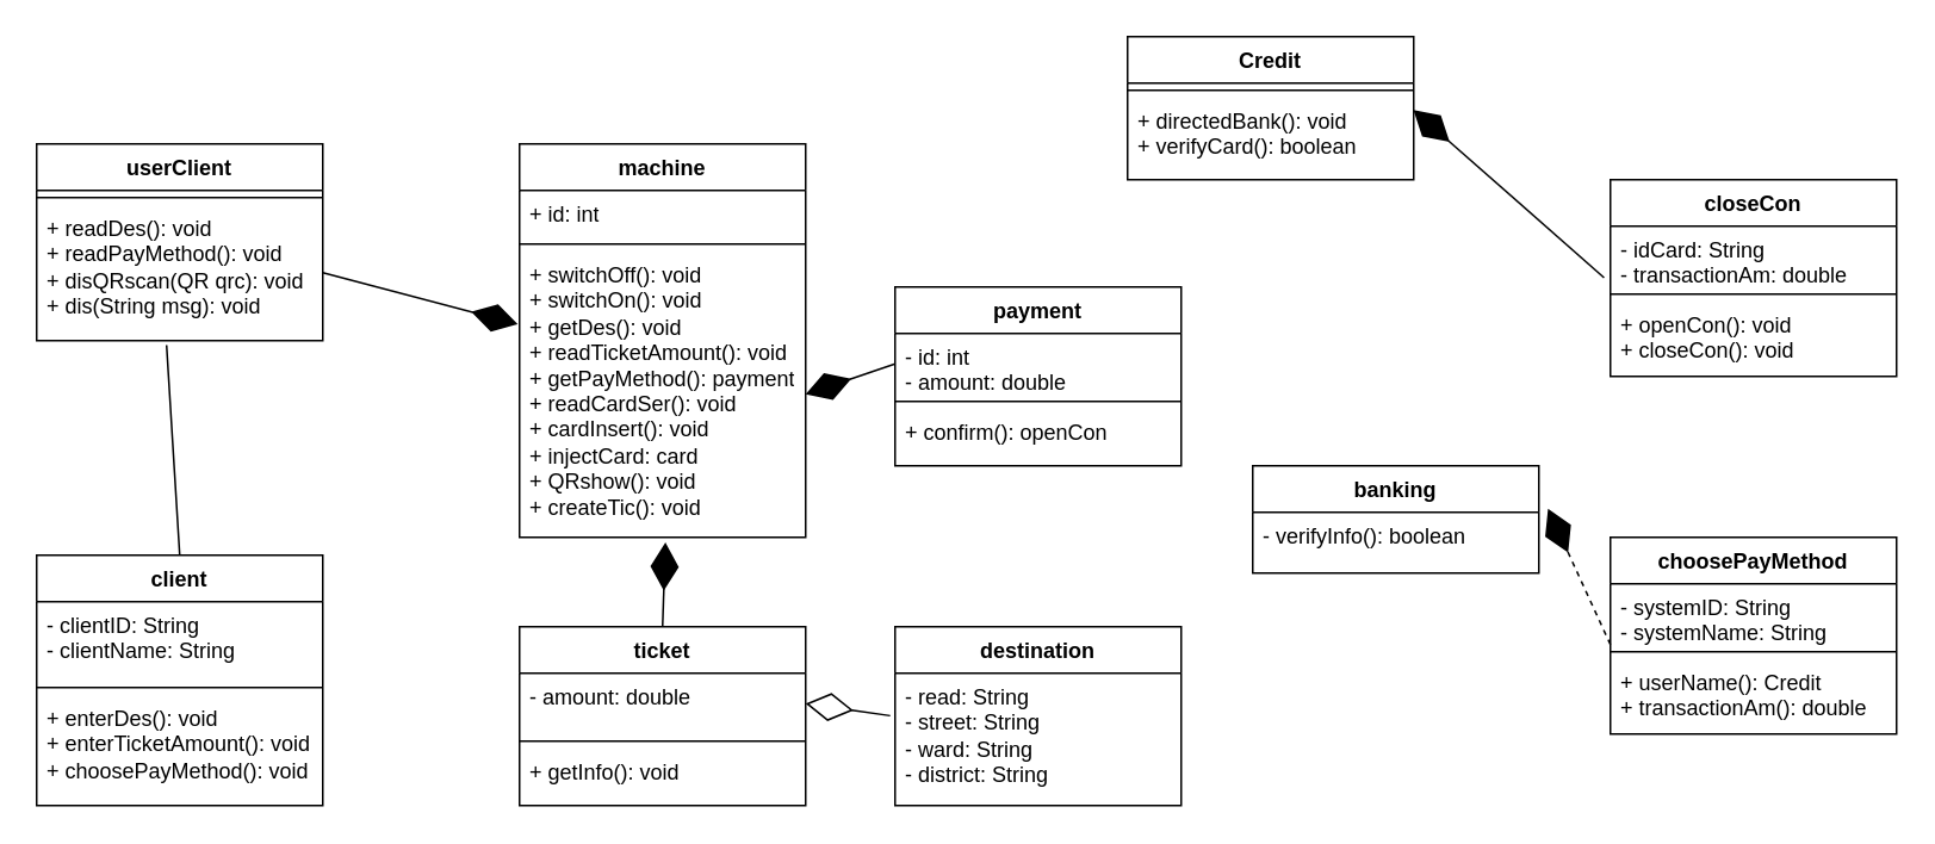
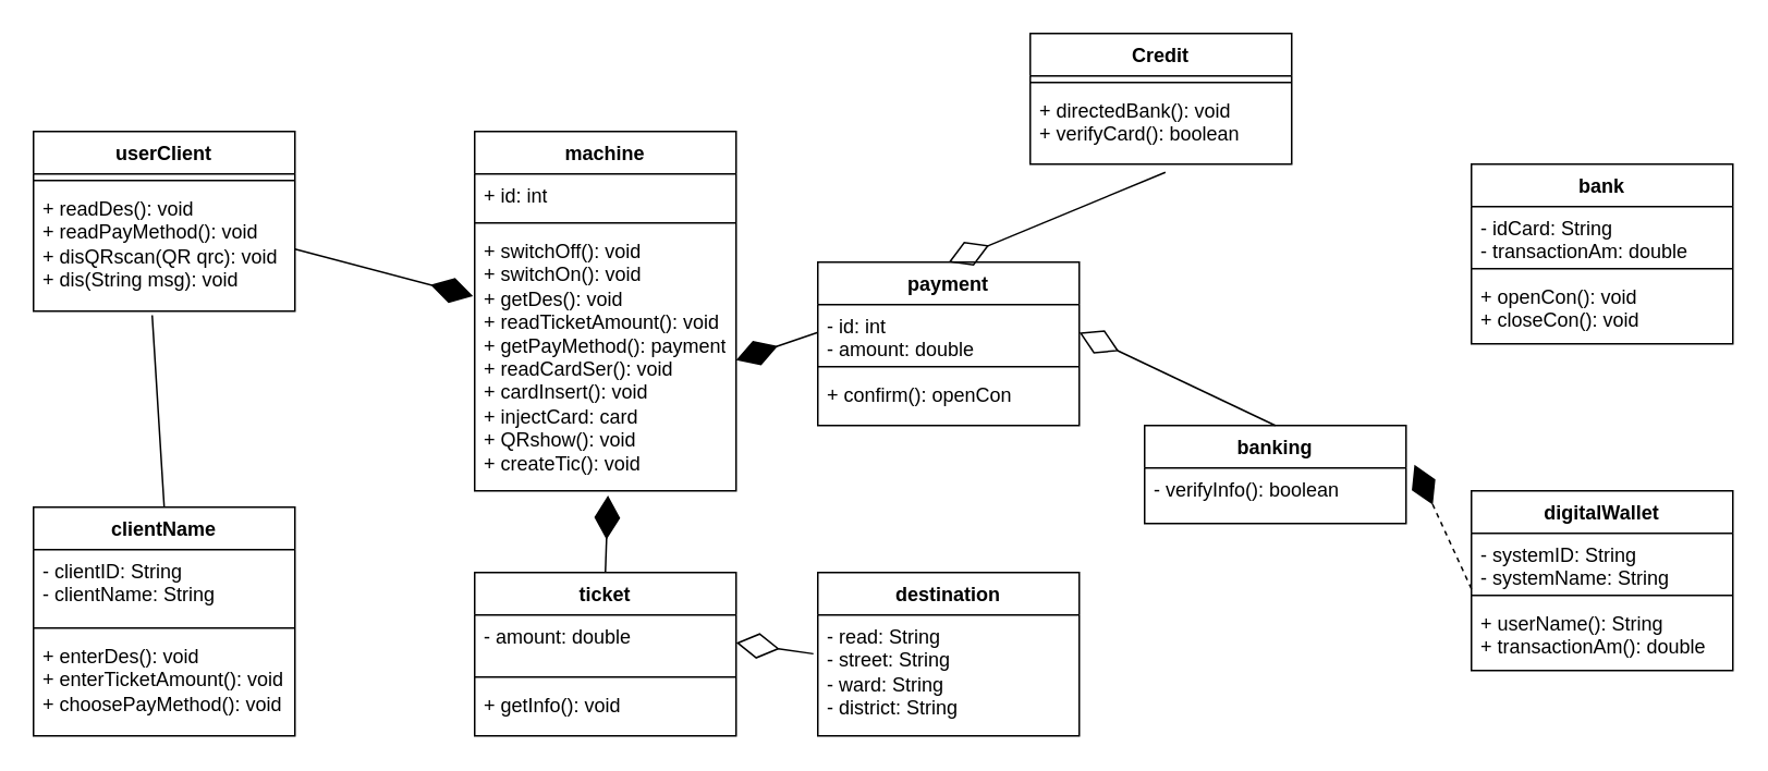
  <mxCell id="0" />
  <mxCell id="1" parent="0" />
  <mxCell id="2" value="machine" style="swimlane;fontStyle=1;align=center;verticalAlign=top;childLayout=stackLayout;horizontal=1;startSize=26;horizontalStack=0;resizeParent=1;resizeParentMax=0;resizeLast=0;collapsible=1;marginBottom=0;whiteSpace=wrap;html=1;" vertex="1" parent="1"><mxGeometry x="290" y="80" width="160" height="220" as="geometry" /></mxCell>
  <mxCell id="3" value="+ id: int" style="text;strokeColor=none;fillColor=none;align=left;verticalAlign=top;spacingLeft=4;spacingRight=4;overflow=hidden;rotatable=0;points=[[0,0.5],[1,0.5]];portConstraint=eastwest;whiteSpace=wrap;html=1;" vertex="1" parent="2"><mxGeometry y="26" width="160" height="26" as="geometry" /></mxCell>
  <mxCell id="4" value="" style="line;strokeWidth=1;fillColor=none;align=left;verticalAlign=middle;spacingTop=-1;spacingLeft=3;spacingRight=3;rotatable=0;labelPosition=right;points=[];portConstraint=eastwest;strokeColor=inherit;" vertex="1" parent="2"><mxGeometry y="52" width="160" height="8" as="geometry" /></mxCell>
  <mxCell id="5" value="+ switchOff(): void&lt;br&gt;+ switchOn(): void&lt;br&gt;+ getDes(): void&lt;br&gt;+ readTicketAmount(): void&lt;br&gt;+ getPayMethod(): payment&lt;br&gt;+ readCardSer(): void&lt;br&gt;+ cardInsert(): void&lt;br&gt;+ injectCard: card&lt;br&gt;+ QRshow(): void&lt;br&gt;+ createTic(): void" style="text;strokeColor=none;fillColor=none;align=left;verticalAlign=top;spacingLeft=4;spacingRight=4;overflow=hidden;rotatable=0;points=[[0,0.5],[1,0.5]];portConstraint=eastwest;whiteSpace=wrap;html=1;" vertex="1" parent="2"><mxGeometry y="60" width="160" height="160" as="geometry" /></mxCell>
  <mxCell id="6" value="userClient" style="swimlane;fontStyle=1;align=center;verticalAlign=top;childLayout=stackLayout;horizontal=1;startSize=26;horizontalStack=0;resizeParent=1;resizeParentMax=0;resizeLast=0;collapsible=1;marginBottom=0;whiteSpace=wrap;html=1;" vertex="1" parent="1"><mxGeometry x="20" y="80" width="160" height="110" as="geometry" /></mxCell>
  <mxCell id="7" value="" style="line;strokeWidth=1;fillColor=none;align=left;verticalAlign=middle;spacingTop=-1;spacingLeft=3;spacingRight=3;rotatable=0;labelPosition=right;points=[];portConstraint=eastwest;strokeColor=inherit;" vertex="1" parent="6"><mxGeometry y="26" width="160" height="8" as="geometry" /></mxCell>
  <mxCell id="8" value="+ readDes(): void&lt;br&gt;+ readPayMethod(): void&lt;br&gt;+ disQRscan(QR qrc): void&lt;br&gt;+ dis(String msg): void" style="text;strokeColor=none;fillColor=none;align=left;verticalAlign=top;spacingLeft=4;spacingRight=4;overflow=hidden;rotatable=0;points=[[0,0.5],[1,0.5]];portConstraint=eastwest;whiteSpace=wrap;html=1;" vertex="1" parent="6"><mxGeometry y="34" width="160" height="76" as="geometry" /></mxCell>
  <mxCell id="9" value="" style="endArrow=diamondThin;endFill=1;endSize=24;html=1;rounded=0;entryX=-0.006;entryY=0.255;entryDx=0;entryDy=0;entryPerimeter=0;exitX=1;exitY=0.5;exitDx=0;exitDy=0;" edge="1" parent="1" source="8" target="5"><mxGeometry width="160" relative="1" as="geometry"><mxPoint x="230" y="330" as="sourcePoint" /><mxPoint x="390" y="330" as="targetPoint" /></mxGeometry></mxCell>
- <mxCell id="10" value="client" style="swimlane;fontStyle=1;align=center;verticalAlign=top;childLayout=stackLayout;horizontal=1;startSize=26;horizontalStack=0;resizeParent=1;resizeParentMax=0;resizeLast=0;collapsible=1;marginBottom=0;whiteSpace=wrap;html=1;" vertex="1" parent="1"><mxGeometry x="20" y="310" width="160" height="140" as="geometry" /></mxCell>
+ <mxCell id="10" value="clientName" style="swimlane;fontStyle=1;align=center;verticalAlign=top;childLayout=stackLayout;horizontal=1;startSize=26;horizontalStack=0;resizeParent=1;resizeParentMax=0;resizeLast=0;collapsible=1;marginBottom=0;whiteSpace=wrap;html=1;" vertex="1" parent="1"><mxGeometry x="20" y="310" width="160" height="140" as="geometry" /></mxCell>
  <mxCell id="11" value="- clientID: String&lt;br&gt;- clientName: String" style="text;strokeColor=none;fillColor=none;align=left;verticalAlign=top;spacingLeft=4;spacingRight=4;overflow=hidden;rotatable=0;points=[[0,0.5],[1,0.5]];portConstraint=eastwest;whiteSpace=wrap;html=1;" vertex="1" parent="10"><mxGeometry y="26" width="160" height="44" as="geometry" /></mxCell>
  <mxCell id="12" value="" style="line;strokeWidth=1;fillColor=none;align=left;verticalAlign=middle;spacingTop=-1;spacingLeft=3;spacingRight=3;rotatable=0;labelPosition=right;points=[];portConstraint=eastwest;strokeColor=inherit;" vertex="1" parent="10"><mxGeometry y="70" width="160" height="8" as="geometry" /></mxCell>
  <mxCell id="13" value="+ enterDes(): void&lt;br&gt;+ enterTicketAmount(): void&lt;br&gt;+ choosePayMethod(): void&lt;br&gt;" style="text;strokeColor=none;fillColor=none;align=left;verticalAlign=top;spacingLeft=4;spacingRight=4;overflow=hidden;rotatable=0;points=[[0,0.5],[1,0.5]];portConstraint=eastwest;whiteSpace=wrap;html=1;" vertex="1" parent="10"><mxGeometry y="78" width="160" height="62" as="geometry" /></mxCell>
  <mxCell id="14" value="" style="endArrow=none;html=1;rounded=0;entryX=0.454;entryY=1.033;entryDx=0;entryDy=0;entryPerimeter=0;exitX=0.5;exitY=0;exitDx=0;exitDy=0;" edge="1" parent="1" source="10" target="8"><mxGeometry width="50" height="50" relative="1" as="geometry"><mxPoint x="290" y="360" as="sourcePoint" /><mxPoint x="340" y="310" as="targetPoint" /></mxGeometry></mxCell>
  <mxCell id="15" value="ticket" style="swimlane;fontStyle=1;align=center;verticalAlign=top;childLayout=stackLayout;horizontal=1;startSize=26;horizontalStack=0;resizeParent=1;resizeParentMax=0;resizeLast=0;collapsible=1;marginBottom=0;whiteSpace=wrap;html=1;" vertex="1" parent="1"><mxGeometry x="290" y="350" width="160" height="100" as="geometry" /></mxCell>
  <mxCell id="16" value="- amount: double" style="text;strokeColor=none;fillColor=none;align=left;verticalAlign=top;spacingLeft=4;spacingRight=4;overflow=hidden;rotatable=0;points=[[0,0.5],[1,0.5]];portConstraint=eastwest;whiteSpace=wrap;html=1;" vertex="1" parent="15"><mxGeometry y="26" width="160" height="34" as="geometry" /></mxCell>
  <mxCell id="17" value="" style="line;strokeWidth=1;fillColor=none;align=left;verticalAlign=middle;spacingTop=-1;spacingLeft=3;spacingRight=3;rotatable=0;labelPosition=right;points=[];portConstraint=eastwest;strokeColor=inherit;" vertex="1" parent="15"><mxGeometry y="60" width="160" height="8" as="geometry" /></mxCell>
  <mxCell id="18" value="+ getInfo(): void" style="text;strokeColor=none;fillColor=none;align=left;verticalAlign=top;spacingLeft=4;spacingRight=4;overflow=hidden;rotatable=0;points=[[0,0.5],[1,0.5]];portConstraint=eastwest;whiteSpace=wrap;html=1;" vertex="1" parent="15"><mxGeometry y="68" width="160" height="32" as="geometry" /></mxCell>
  <mxCell id="19" value="destination" style="swimlane;fontStyle=1;align=center;verticalAlign=top;childLayout=stackLayout;horizontal=1;startSize=26;horizontalStack=0;resizeParent=1;resizeParentMax=0;resizeLast=0;collapsible=1;marginBottom=0;whiteSpace=wrap;html=1;" vertex="1" parent="1"><mxGeometry x="500" y="350" width="160" height="100" as="geometry" /></mxCell>
  <mxCell id="20" value="- read: String&lt;br&gt;- street: String&lt;br&gt;- ward: String&lt;br&gt;- district: String" style="text;strokeColor=none;fillColor=none;align=left;verticalAlign=top;spacingLeft=4;spacingRight=4;overflow=hidden;rotatable=0;points=[[0,0.5],[1,0.5]];portConstraint=eastwest;whiteSpace=wrap;html=1;" vertex="1" parent="19"><mxGeometry y="26" width="160" height="74" as="geometry" /></mxCell>
  <mxCell id="21" value="payment" style="swimlane;fontStyle=1;align=center;verticalAlign=top;childLayout=stackLayout;horizontal=1;startSize=26;horizontalStack=0;resizeParent=1;resizeParentMax=0;resizeLast=0;collapsible=1;marginBottom=0;whiteSpace=wrap;html=1;" vertex="1" parent="1"><mxGeometry x="500" y="160" width="160" height="100" as="geometry" /></mxCell>
  <mxCell id="22" value="- id: int&lt;br&gt;- amount: double" style="text;strokeColor=none;fillColor=none;align=left;verticalAlign=top;spacingLeft=4;spacingRight=4;overflow=hidden;rotatable=0;points=[[0,0.5],[1,0.5]];portConstraint=eastwest;whiteSpace=wrap;html=1;" vertex="1" parent="21"><mxGeometry y="26" width="160" height="34" as="geometry" /></mxCell>
  <mxCell id="23" value="" style="line;strokeWidth=1;fillColor=none;align=left;verticalAlign=middle;spacingTop=-1;spacingLeft=3;spacingRight=3;rotatable=0;labelPosition=right;points=[];portConstraint=eastwest;strokeColor=inherit;" vertex="1" parent="21"><mxGeometry y="60" width="160" height="8" as="geometry" /></mxCell>
  <mxCell id="24" value="+ confirm(): openCon" style="text;strokeColor=none;fillColor=none;align=left;verticalAlign=top;spacingLeft=4;spacingRight=4;overflow=hidden;rotatable=0;points=[[0,0.5],[1,0.5]];portConstraint=eastwest;whiteSpace=wrap;html=1;" vertex="1" parent="21"><mxGeometry y="68" width="160" height="32" as="geometry" /></mxCell>
  <mxCell id="25" value="banking" style="swimlane;fontStyle=1;align=center;verticalAlign=top;childLayout=stackLayout;horizontal=1;startSize=26;horizontalStack=0;resizeParent=1;resizeParentMax=0;resizeLast=0;collapsible=1;marginBottom=0;whiteSpace=wrap;html=1;" vertex="1" parent="1"><mxGeometry x="700" y="260" width="160" height="60" as="geometry" /></mxCell>
  <mxCell id="26" value="- verifyInfo(): boolean" style="text;strokeColor=none;fillColor=none;align=left;verticalAlign=top;spacingLeft=4;spacingRight=4;overflow=hidden;rotatable=0;points=[[0,0.5],[1,0.5]];portConstraint=eastwest;whiteSpace=wrap;html=1;" vertex="1" parent="25"><mxGeometry y="26" width="160" height="34" as="geometry" /></mxCell>
  <mxCell id="27" value="Credit" style="swimlane;fontStyle=1;align=center;verticalAlign=top;childLayout=stackLayout;horizontal=1;startSize=26;horizontalStack=0;resizeParent=1;resizeParentMax=0;resizeLast=0;collapsible=1;marginBottom=0;whiteSpace=wrap;html=1;" vertex="1" parent="1"><mxGeometry x="630" width="160" height="80" as="geometry" y="20" /></mxCell>
  <mxCell id="28" value="" style="line;strokeWidth=1;fillColor=none;align=left;verticalAlign=middle;spacingTop=-1;spacingLeft=3;spacingRight=3;rotatable=0;labelPosition=right;points=[];portConstraint=eastwest;strokeColor=inherit;" vertex="1" parent="27"><mxGeometry y="26" width="160" height="8" as="geometry" /></mxCell>
  <mxCell id="29" value="+ directedBank(): void&lt;br&gt;+ verifyCard(): boolean" style="text;strokeColor=none;fillColor=none;align=left;verticalAlign=top;spacingLeft=4;spacingRight=4;overflow=hidden;rotatable=0;points=[[0,0.5],[1,0.5]];portConstraint=eastwest;whiteSpace=wrap;html=1;" vertex="1" parent="27"><mxGeometry y="34" width="160" height="46" as="geometry" /></mxCell>
- <mxCell id="30" value="closeCon" style="swimlane;fontStyle=1;align=center;verticalAlign=top;childLayout=stackLayout;horizontal=1;startSize=26;horizontalStack=0;resizeParent=1;resizeParentMax=0;resizeLast=0;collapsible=1;marginBottom=0;whiteSpace=wrap;html=1;" vertex="1" parent="1"><mxGeometry x="900" y="100" width="160" height="110" as="geometry" /></mxCell>
+ <mxCell id="30" value="bank" style="swimlane;fontStyle=1;align=center;verticalAlign=top;childLayout=stackLayout;horizontal=1;startSize=26;horizontalStack=0;resizeParent=1;resizeParentMax=0;resizeLast=0;collapsible=1;marginBottom=0;whiteSpace=wrap;html=1;" vertex="1" parent="1"><mxGeometry x="900" y="100" width="160" height="110" as="geometry" /></mxCell>
  <mxCell id="31" value="- idCard: String&lt;br&gt;- transactionAm: double" style="text;strokeColor=none;fillColor=none;align=left;verticalAlign=top;spacingLeft=4;spacingRight=4;overflow=hidden;rotatable=0;points=[[0,0.5],[1,0.5]];portConstraint=eastwest;whiteSpace=wrap;html=1;" vertex="1" parent="30"><mxGeometry y="26" width="160" height="34" as="geometry" /></mxCell>
  <mxCell id="32" value="" style="line;strokeWidth=1;fillColor=none;align=left;verticalAlign=middle;spacingTop=-1;spacingLeft=3;spacingRight=3;rotatable=0;labelPosition=right;points=[];portConstraint=eastwest;strokeColor=inherit;" vertex="1" parent="30"><mxGeometry y="60" width="160" height="8" as="geometry" /></mxCell>
  <mxCell id="33" value="+ openCon(): void&lt;br&gt;+ closeCon(): void" style="text;strokeColor=none;fillColor=none;align=left;verticalAlign=top;spacingLeft=4;spacingRight=4;overflow=hidden;rotatable=0;points=[[0,0.5],[1,0.5]];portConstraint=eastwest;whiteSpace=wrap;html=1;" vertex="1" parent="30"><mxGeometry y="68" width="160" height="42" as="geometry" /></mxCell>
- <mxCell id="34" value="choosePayMethod" style="swimlane;fontStyle=1;align=center;verticalAlign=top;childLayout=stackLayout;horizontal=1;startSize=26;horizontalStack=0;resizeParent=1;resizeParentMax=0;resizeLast=0;collapsible=1;marginBottom=0;whiteSpace=wrap;html=1;" vertex="1" parent="1"><mxGeometry x="900" y="300" width="160" height="110" as="geometry" /></mxCell>
+ <mxCell id="34" value="digitalWallet" style="swimlane;fontStyle=1;align=center;verticalAlign=top;childLayout=stackLayout;horizontal=1;startSize=26;horizontalStack=0;resizeParent=1;resizeParentMax=0;resizeLast=0;collapsible=1;marginBottom=0;whiteSpace=wrap;html=1;" vertex="1" parent="1"><mxGeometry x="900" y="300" width="160" height="110" as="geometry" /></mxCell>
  <mxCell id="35" value="- systemID: String&lt;br&gt;- systemName: String" style="text;strokeColor=none;fillColor=none;align=left;verticalAlign=top;spacingLeft=4;spacingRight=4;overflow=hidden;rotatable=0;points=[[0,0.5],[1,0.5]];portConstraint=eastwest;whiteSpace=wrap;html=1;" vertex="1" parent="34"><mxGeometry y="26" width="160" height="34" as="geometry" /></mxCell>
  <mxCell id="36" value="" style="line;strokeWidth=1;fillColor=none;align=left;verticalAlign=middle;spacingTop=-1;spacingLeft=3;spacingRight=3;rotatable=0;labelPosition=right;points=[];portConstraint=eastwest;strokeColor=inherit;" vertex="1" parent="34"><mxGeometry y="60" width="160" height="8" as="geometry" /></mxCell>
- <mxCell id="37" value="+ userName(): Credit&lt;br&gt;+ transactionAm(): double" style="text;strokeColor=none;fillColor=none;align=left;verticalAlign=top;spacingLeft=4;spacingRight=4;overflow=hidden;rotatable=0;points=[[0,0.5],[1,0.5]];portConstraint=eastwest;whiteSpace=wrap;html=1;" vertex="1" parent="34"><mxGeometry y="68" width="160" height="42" as="geometry" /></mxCell>
+ <mxCell id="37" value="+ userName(): String&lt;br&gt;+ transactionAm(): double" style="text;strokeColor=none;fillColor=none;align=left;verticalAlign=top;spacingLeft=4;spacingRight=4;overflow=hidden;rotatable=0;points=[[0,0.5],[1,0.5]];portConstraint=eastwest;whiteSpace=wrap;html=1;" vertex="1" parent="34"><mxGeometry y="68" width="160" height="42" as="geometry" /></mxCell>
  <mxCell id="38" value="" style="endArrow=diamondThin;endFill=1;endSize=24;html=1;rounded=0;entryX=0.51;entryY=1.018;entryDx=0;entryDy=0;entryPerimeter=0;exitX=0.5;exitY=0;exitDx=0;exitDy=0;" edge="1" parent="1" source="15" target="5"><mxGeometry width="160" relative="1" as="geometry"><mxPoint x="190" y="162" as="sourcePoint" /><mxPoint x="299" y="191" as="targetPoint" /></mxGeometry></mxCell>
  <mxCell id="39" value="" style="endArrow=diamondThin;endFill=1;endSize=24;html=1;rounded=0;entryX=1;entryY=0.5;entryDx=0;entryDy=0;exitX=0;exitY=0.5;exitDx=0;exitDy=0;" edge="1" parent="1" source="22" target="5"><mxGeometry width="160" relative="1" as="geometry"><mxPoint x="380" y="360" as="sourcePoint" /><mxPoint x="382" y="313" as="targetPoint" /></mxGeometry></mxCell>
  <mxCell id="40" value="" style="endArrow=diamondThin;endFill=1;endSize=24;html=1;rounded=0;entryX=1.032;entryY=-0.058;entryDx=0;entryDy=0;exitX=0;exitY=1;exitDx=0;exitDy=0;entryPerimeter=0;exitPerimeter=0;dashed=1;" edge="1" parent="1" source="35" target="26"><mxGeometry width="160" relative="1" as="geometry"><mxPoint x="510" y="213" as="sourcePoint" /><mxPoint x="460" y="230" as="targetPoint" /></mxGeometry></mxCell>
- <mxCell id="41" value="" style="endArrow=diamondThin;endFill=1;endSize=24;html=1;rounded=0;entryX=0.999;entryY=0.152;entryDx=0;entryDy=0;exitX=-0.022;exitY=0.848;exitDx=0;exitDy=0;entryPerimeter=0;exitPerimeter=0;" edge="1" parent="1" source="31" target="29"><mxGeometry width="160" relative="1" as="geometry"><mxPoint x="910" y="370" as="sourcePoint" /><mxPoint x="875" y="294" as="targetPoint" /></mxGeometry></mxCell>
  <mxCell id="42" value="" style="endArrow=diamondThin;endFill=0;endSize=24;html=1;rounded=0;entryX=1;entryY=0.5;entryDx=0;entryDy=0;exitX=-0.017;exitY=0.321;exitDx=0;exitDy=0;exitPerimeter=0;" edge="1" parent="1" source="20" target="16"><mxGeometry width="160" relative="1" as="geometry"><mxPoint x="190" y="395" as="sourcePoint" /><mxPoint x="300" y="403" as="targetPoint" /></mxGeometry></mxCell>
+ <mxCell id="43" value="" style="endArrow=diamondThin;endFill=0;endSize=24;html=1;rounded=0;exitX=0.517;exitY=1.108;exitDx=0;exitDy=0;exitPerimeter=0;entryX=0.5;entryY=0;entryDx=0;entryDy=0;" edge="1" parent="1" source="29" target="21"><mxGeometry width="160" relative="1" as="geometry"><mxPoint x="507" y="410" as="sourcePoint" /><mxPoint x="460" y="403" as="targetPoint" /></mxGeometry></mxCell>
+ <mxCell id="44" value="" style="endArrow=diamondThin;endFill=0;endSize=24;html=1;rounded=0;exitX=0.5;exitY=0;exitDx=0;exitDy=0;entryX=1;entryY=0.5;entryDx=0;entryDy=0;" edge="1" parent="1" source="25" target="22"><mxGeometry width="160" relative="1" as="geometry"><mxPoint x="723" y="115" as="sourcePoint" /><mxPoint x="590" y="170" as="targetPoint" /></mxGeometry></mxCell>
